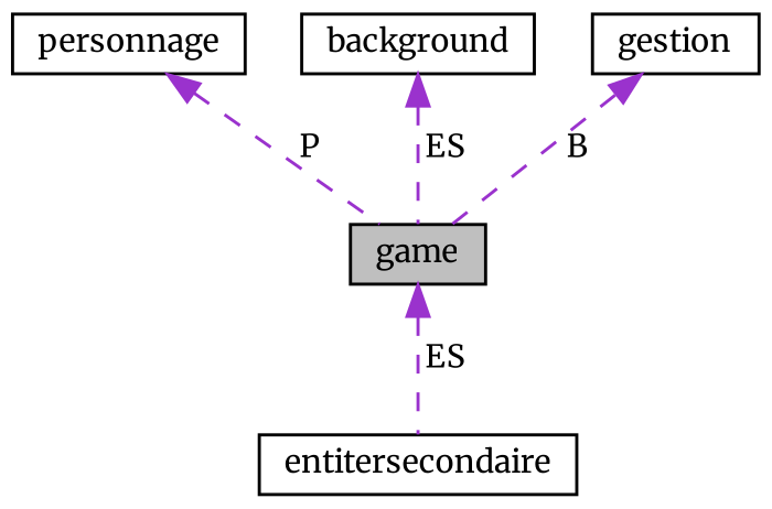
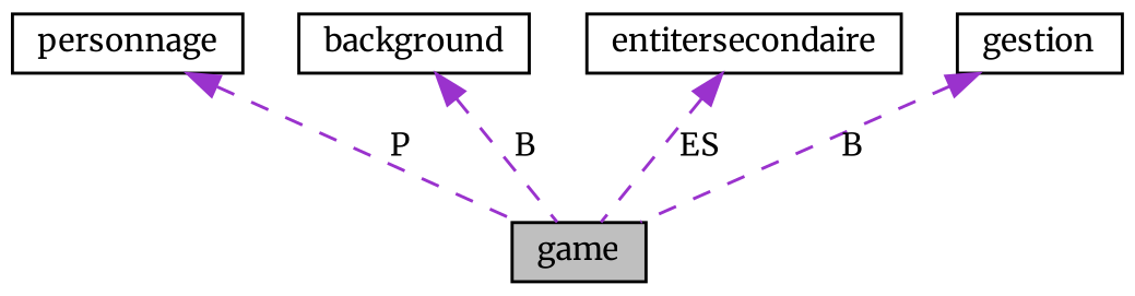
  digraph {
    fontname=Merriweather
    node [color=black fillcolor=white fontname=Merriweather fontsize=10 shape=record style=filled]
    edge [color=darkorchid3 dir=back fontname=Merriweather fontsize=10 labelfontname=Helvetica labelfontsize=10 style=dashed]
    n1 [fillcolor=grey75 fontcolor=black height=0.2 label=game width=0.4]
    n2 [height=0.2 label=personnage width=0.4]
    n3 [height=0.2 label=background width=0.4]
    n4 [height=0.2 label=entitersecondaire width=0.4]
    n5 [height=0.2 label=gestion width=0.4]
    n2 -> n1 [label=" P"]
-   n3 -> n1 [label=" ES"]
-   n1 -> n4 [label=" ES"]
+   n3 -> n1 [label=" B"]
+   n4 -> n1 [label=" ES"]
    n5 -> n1 [label=" B"]
  }
